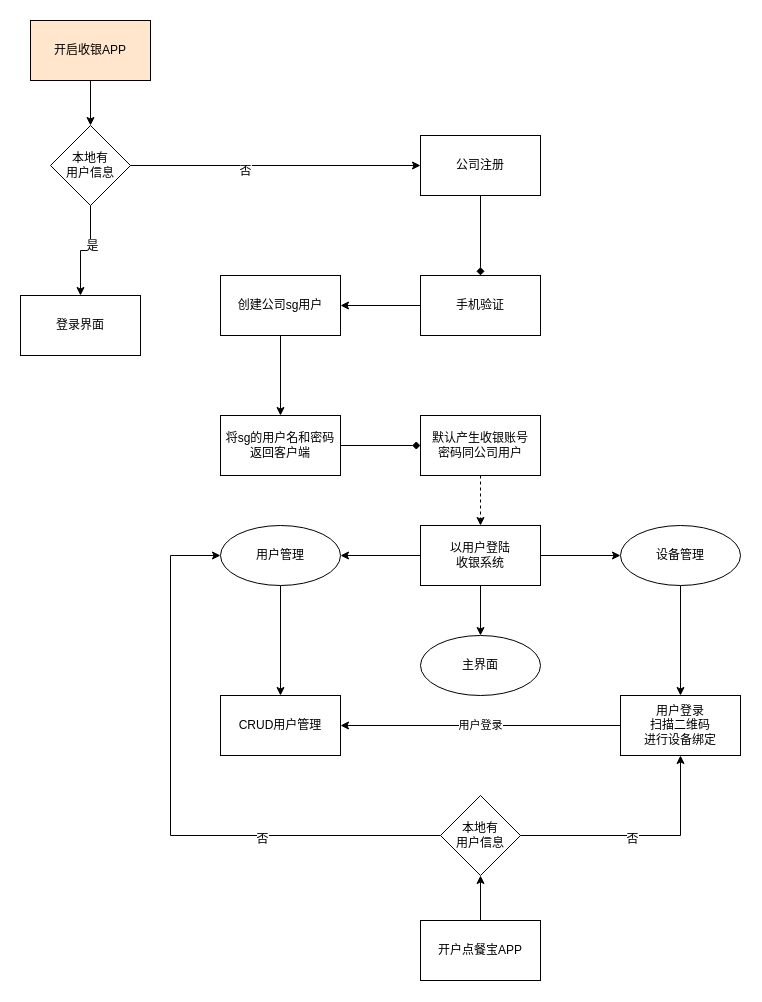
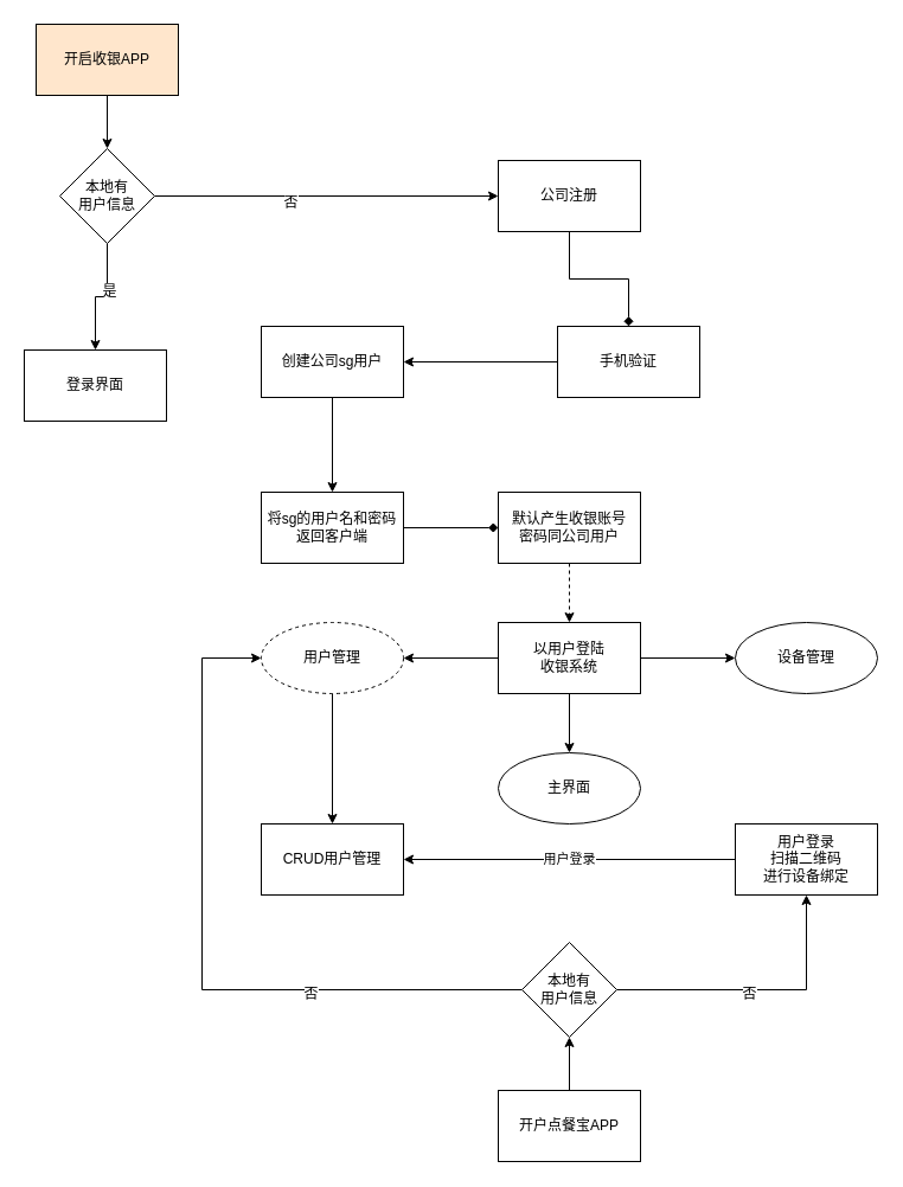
  <mxCell id="0" />
  <mxCell id="1" parent="0" />
  <mxCell id="2" value="" style="edgeStyle=orthogonalEdgeStyle;rounded=0;orthogonalLoop=1;jettySize=auto;html=1;endArrow=diamond;" parent="1" source="3" target="5" edge="1"><mxGeometry relative="1" as="geometry" /></mxCell>
  <mxCell id="3" value="公司注册" style="rounded=0;whiteSpace=wrap;html=1;" parent="1" vertex="1"><mxGeometry x="420" y="135" width="120" height="60" as="geometry" /></mxCell>
  <mxCell id="4" value="" style="edgeStyle=orthogonalEdgeStyle;rounded=0;orthogonalLoop=1;jettySize=auto;html=1;" parent="1" source="5" target="7" edge="1"><mxGeometry relative="1" as="geometry" /></mxCell>
- <mxCell id="5" value="手机验证" style="rounded=0;whiteSpace=wrap;html=1;" parent="1" vertex="1"><mxGeometry x="420" y="275" width="120" height="60" as="geometry" /></mxCell>
+ <mxCell id="5" value="手机验证" style="rounded=0;whiteSpace=wrap;html=1;" parent="1" vertex="1"><mxGeometry x="470" y="275" width="120" height="60" as="geometry" /></mxCell>
  <mxCell id="6" value="" style="edgeStyle=orthogonalEdgeStyle;rounded=0;orthogonalLoop=1;jettySize=auto;html=1;" parent="1" source="7" target="9" edge="1"><mxGeometry relative="1" as="geometry" /></mxCell>
  <mxCell id="7" value="创建公司sg用户" style="rounded=0;whiteSpace=wrap;html=1;" parent="1" vertex="1"><mxGeometry x="220" y="275" width="120" height="60" as="geometry" /></mxCell>
  <mxCell id="8" style="edgeStyle=orthogonalEdgeStyle;rounded=0;orthogonalLoop=1;jettySize=auto;html=1;entryX=0;entryY=0.5;entryDx=0;entryDy=0;endArrow=diamond;" parent="1" source="9" target="11" edge="1"><mxGeometry relative="1" as="geometry" /></mxCell>
  <mxCell id="9" value="将sg的用户名和密码&lt;br&gt;返回客户端&lt;br&gt;" style="rounded=0;whiteSpace=wrap;html=1;" parent="1" vertex="1"><mxGeometry x="220" y="415" width="120" height="60" as="geometry" /></mxCell>
  <mxCell id="10" value="" style="edgeStyle=orthogonalEdgeStyle;rounded=0;orthogonalLoop=1;jettySize=auto;html=1;dashed=1;" parent="1" source="11" target="15" edge="1"><mxGeometry relative="1" as="geometry" /></mxCell>
  <mxCell id="11" value="默认产生收银账号&lt;br&gt;密码同公司用户&lt;br&gt;" style="rounded=0;whiteSpace=wrap;html=1;" parent="1" vertex="1"><mxGeometry x="420" y="415" width="120" height="60" as="geometry" /></mxCell>
  <mxCell id="12" style="edgeStyle=orthogonalEdgeStyle;rounded=0;orthogonalLoop=1;jettySize=auto;html=1;entryX=1;entryY=0.5;entryDx=0;entryDy=0;" parent="1" source="15" target="21" edge="1"><mxGeometry relative="1" as="geometry" /></mxCell>
  <mxCell id="13" style="edgeStyle=orthogonalEdgeStyle;rounded=0;orthogonalLoop=1;jettySize=auto;html=1;entryX=0;entryY=0.5;entryDx=0;entryDy=0;" parent="1" source="15" target="19" edge="1"><mxGeometry relative="1" as="geometry" /></mxCell>
  <mxCell id="14" style="edgeStyle=orthogonalEdgeStyle;rounded=0;orthogonalLoop=1;jettySize=auto;html=1;entryX=0.5;entryY=0;entryDx=0;entryDy=0;" parent="1" source="15" target="38" edge="1"><mxGeometry relative="1" as="geometry" /></mxCell>
  <mxCell id="15" value="以用户登陆&lt;br&gt;收银系统&lt;br&gt;" style="rounded=0;whiteSpace=wrap;html=1;" parent="1" vertex="1"><mxGeometry x="420" y="525" width="120" height="60" as="geometry" /></mxCell>
  <mxCell id="16" value="用户登录" style="edgeStyle=orthogonalEdgeStyle;rounded=0;orthogonalLoop=1;jettySize=auto;html=1;entryX=1;entryY=0.5;entryDx=0;entryDy=0;" parent="1" source="17" target="22" edge="1"><mxGeometry relative="1" as="geometry" /></mxCell>
  <mxCell id="17" value="用户登录&lt;br&gt;扫描二维码&lt;br&gt;进行设备绑定&lt;br&gt;" style="rounded=0;whiteSpace=wrap;html=1;" parent="1" vertex="1"><mxGeometry x="620" y="695" width="120" height="60" as="geometry" /></mxCell>
- <mxCell id="18" style="edgeStyle=orthogonalEdgeStyle;rounded=0;orthogonalLoop=1;jettySize=auto;html=1;" parent="1" source="19" target="17" edge="1"><mxGeometry relative="1" as="geometry" /></mxCell>
  <mxCell id="19" value="设备管理" style="ellipse;whiteSpace=wrap;html=1;" parent="1" vertex="1"><mxGeometry x="620" y="525" width="120" height="60" as="geometry" /></mxCell>
  <mxCell id="20" style="edgeStyle=orthogonalEdgeStyle;rounded=0;orthogonalLoop=1;jettySize=auto;html=1;entryX=0.5;entryY=0;entryDx=0;entryDy=0;" parent="1" source="21" target="22" edge="1"><mxGeometry relative="1" as="geometry" /></mxCell>
- <mxCell id="21" value="用户管理" style="ellipse;whiteSpace=wrap;html=1;" parent="1" vertex="1"><mxGeometry x="220" y="525" width="120" height="60" as="geometry" /></mxCell>
+ <mxCell id="21" value="用户管理" style="ellipse;whiteSpace=wrap;html=1;dashed=1;" parent="1" vertex="1"><mxGeometry x="220" y="525" width="120" height="60" as="geometry" /></mxCell>
  <mxCell id="22" value="CRUD用户管理" style="rounded=0;whiteSpace=wrap;html=1;" parent="1" vertex="1"><mxGeometry x="220" y="695" width="120" height="60" as="geometry" /></mxCell>
  <mxCell id="23" style="edgeStyle=orthogonalEdgeStyle;rounded=0;orthogonalLoop=1;jettySize=auto;html=1;entryX=0.5;entryY=0;entryDx=0;entryDy=0;" parent="1" source="24" target="29" edge="1"><mxGeometry relative="1" as="geometry" /></mxCell>
  <mxCell id="24" value="开启收银APP" style="rounded=0;whiteSpace=wrap;html=1;fillColor=#ffe6cc;" parent="1" vertex="1"><mxGeometry x="30" y="20" width="120" height="60" as="geometry" /></mxCell>
  <mxCell id="25" style="edgeStyle=orthogonalEdgeStyle;rounded=0;orthogonalLoop=1;jettySize=auto;html=1;entryX=0.5;entryY=0;entryDx=0;entryDy=0;" parent="1" source="29" target="30" edge="1"><mxGeometry relative="1" as="geometry"><mxPoint x="90" y="290" as="targetPoint" /></mxGeometry></mxCell>
  <mxCell id="26" value="是" style="text;html=1;resizable=0;points=[];align=center;verticalAlign=middle;labelBackgroundColor=#ffffff;" parent="25" vertex="1" connectable="0"><mxGeometry x="-0.2" y="1" relative="1" as="geometry"><mxPoint as="offset" /></mxGeometry></mxCell>
  <mxCell id="27" style="edgeStyle=orthogonalEdgeStyle;rounded=0;orthogonalLoop=1;jettySize=auto;html=1;entryX=0;entryY=0.5;entryDx=0;entryDy=0;" parent="1" source="29" target="3" edge="1"><mxGeometry relative="1" as="geometry"><mxPoint x="390" y="120" as="targetPoint" /></mxGeometry></mxCell>
  <mxCell id="28" value="否" style="text;html=1;resizable=0;points=[];align=center;verticalAlign=middle;labelBackgroundColor=#ffffff;" parent="27" vertex="1" connectable="0"><mxGeometry x="-0.213" y="5" relative="1" as="geometry"><mxPoint y="10" as="offset" /></mxGeometry></mxCell>
  <mxCell id="29" value="本地有&lt;br&gt;用户信息" style="rhombus;whiteSpace=wrap;html=1;" parent="1" vertex="1"><mxGeometry x="50" y="125" width="80" height="80" as="geometry" /></mxCell>
  <mxCell id="30" value="登录界面" style="rounded=0;whiteSpace=wrap;html=1;" parent="1" vertex="1"><mxGeometry x="20" y="295" width="120" height="60" as="geometry" /></mxCell>
  <mxCell id="31" value="" style="edgeStyle=orthogonalEdgeStyle;rounded=0;orthogonalLoop=1;jettySize=auto;html=1;" parent="1" source="32" target="37" edge="1"><mxGeometry relative="1" as="geometry" /></mxCell>
  <mxCell id="32" value="开户点餐宝APP" style="rounded=0;whiteSpace=wrap;html=1;" parent="1" vertex="1"><mxGeometry x="420" y="920" width="120" height="60" as="geometry" /></mxCell>
  <mxCell id="33" style="edgeStyle=orthogonalEdgeStyle;rounded=0;orthogonalLoop=1;jettySize=auto;html=1;entryX=0.5;entryY=1;entryDx=0;entryDy=0;" parent="1" source="37" target="17" edge="1"><mxGeometry relative="1" as="geometry" /></mxCell>
  <mxCell id="34" value="否" style="text;html=1;resizable=0;points=[];align=center;verticalAlign=middle;labelBackgroundColor=#ffffff;" parent="33" vertex="1" connectable="0"><mxGeometry x="-0.078" y="-3" relative="1" as="geometry"><mxPoint as="offset" /></mxGeometry></mxCell>
  <mxCell id="35" style="edgeStyle=orthogonalEdgeStyle;rounded=0;orthogonalLoop=1;jettySize=auto;html=1;exitX=0;exitY=0.5;exitDx=0;exitDy=0;entryX=0;entryY=0.5;entryDx=0;entryDy=0;" parent="1" source="37" target="21" edge="1"><mxGeometry relative="1" as="geometry"><Array as="points"><mxPoint x="170" y="835" /><mxPoint x="170" y="555" /></Array></mxGeometry></mxCell>
  <mxCell id="36" value="否" style="text;html=1;resizable=0;points=[];align=center;verticalAlign=middle;labelBackgroundColor=#ffffff;" parent="35" vertex="1" connectable="0"><mxGeometry x="-0.405" y="3" relative="1" as="geometry"><mxPoint as="offset" /></mxGeometry></mxCell>
  <mxCell id="37" value="本地有&lt;br&gt;用户信息" style="rhombus;whiteSpace=wrap;html=1;" parent="1" vertex="1"><mxGeometry x="440" y="795" width="80" height="80" as="geometry" /></mxCell>
  <mxCell id="38" value="主界面" style="ellipse;whiteSpace=wrap;html=1;" parent="1" vertex="1"><mxGeometry x="420" y="635" width="120" height="60" as="geometry" /></mxCell>
